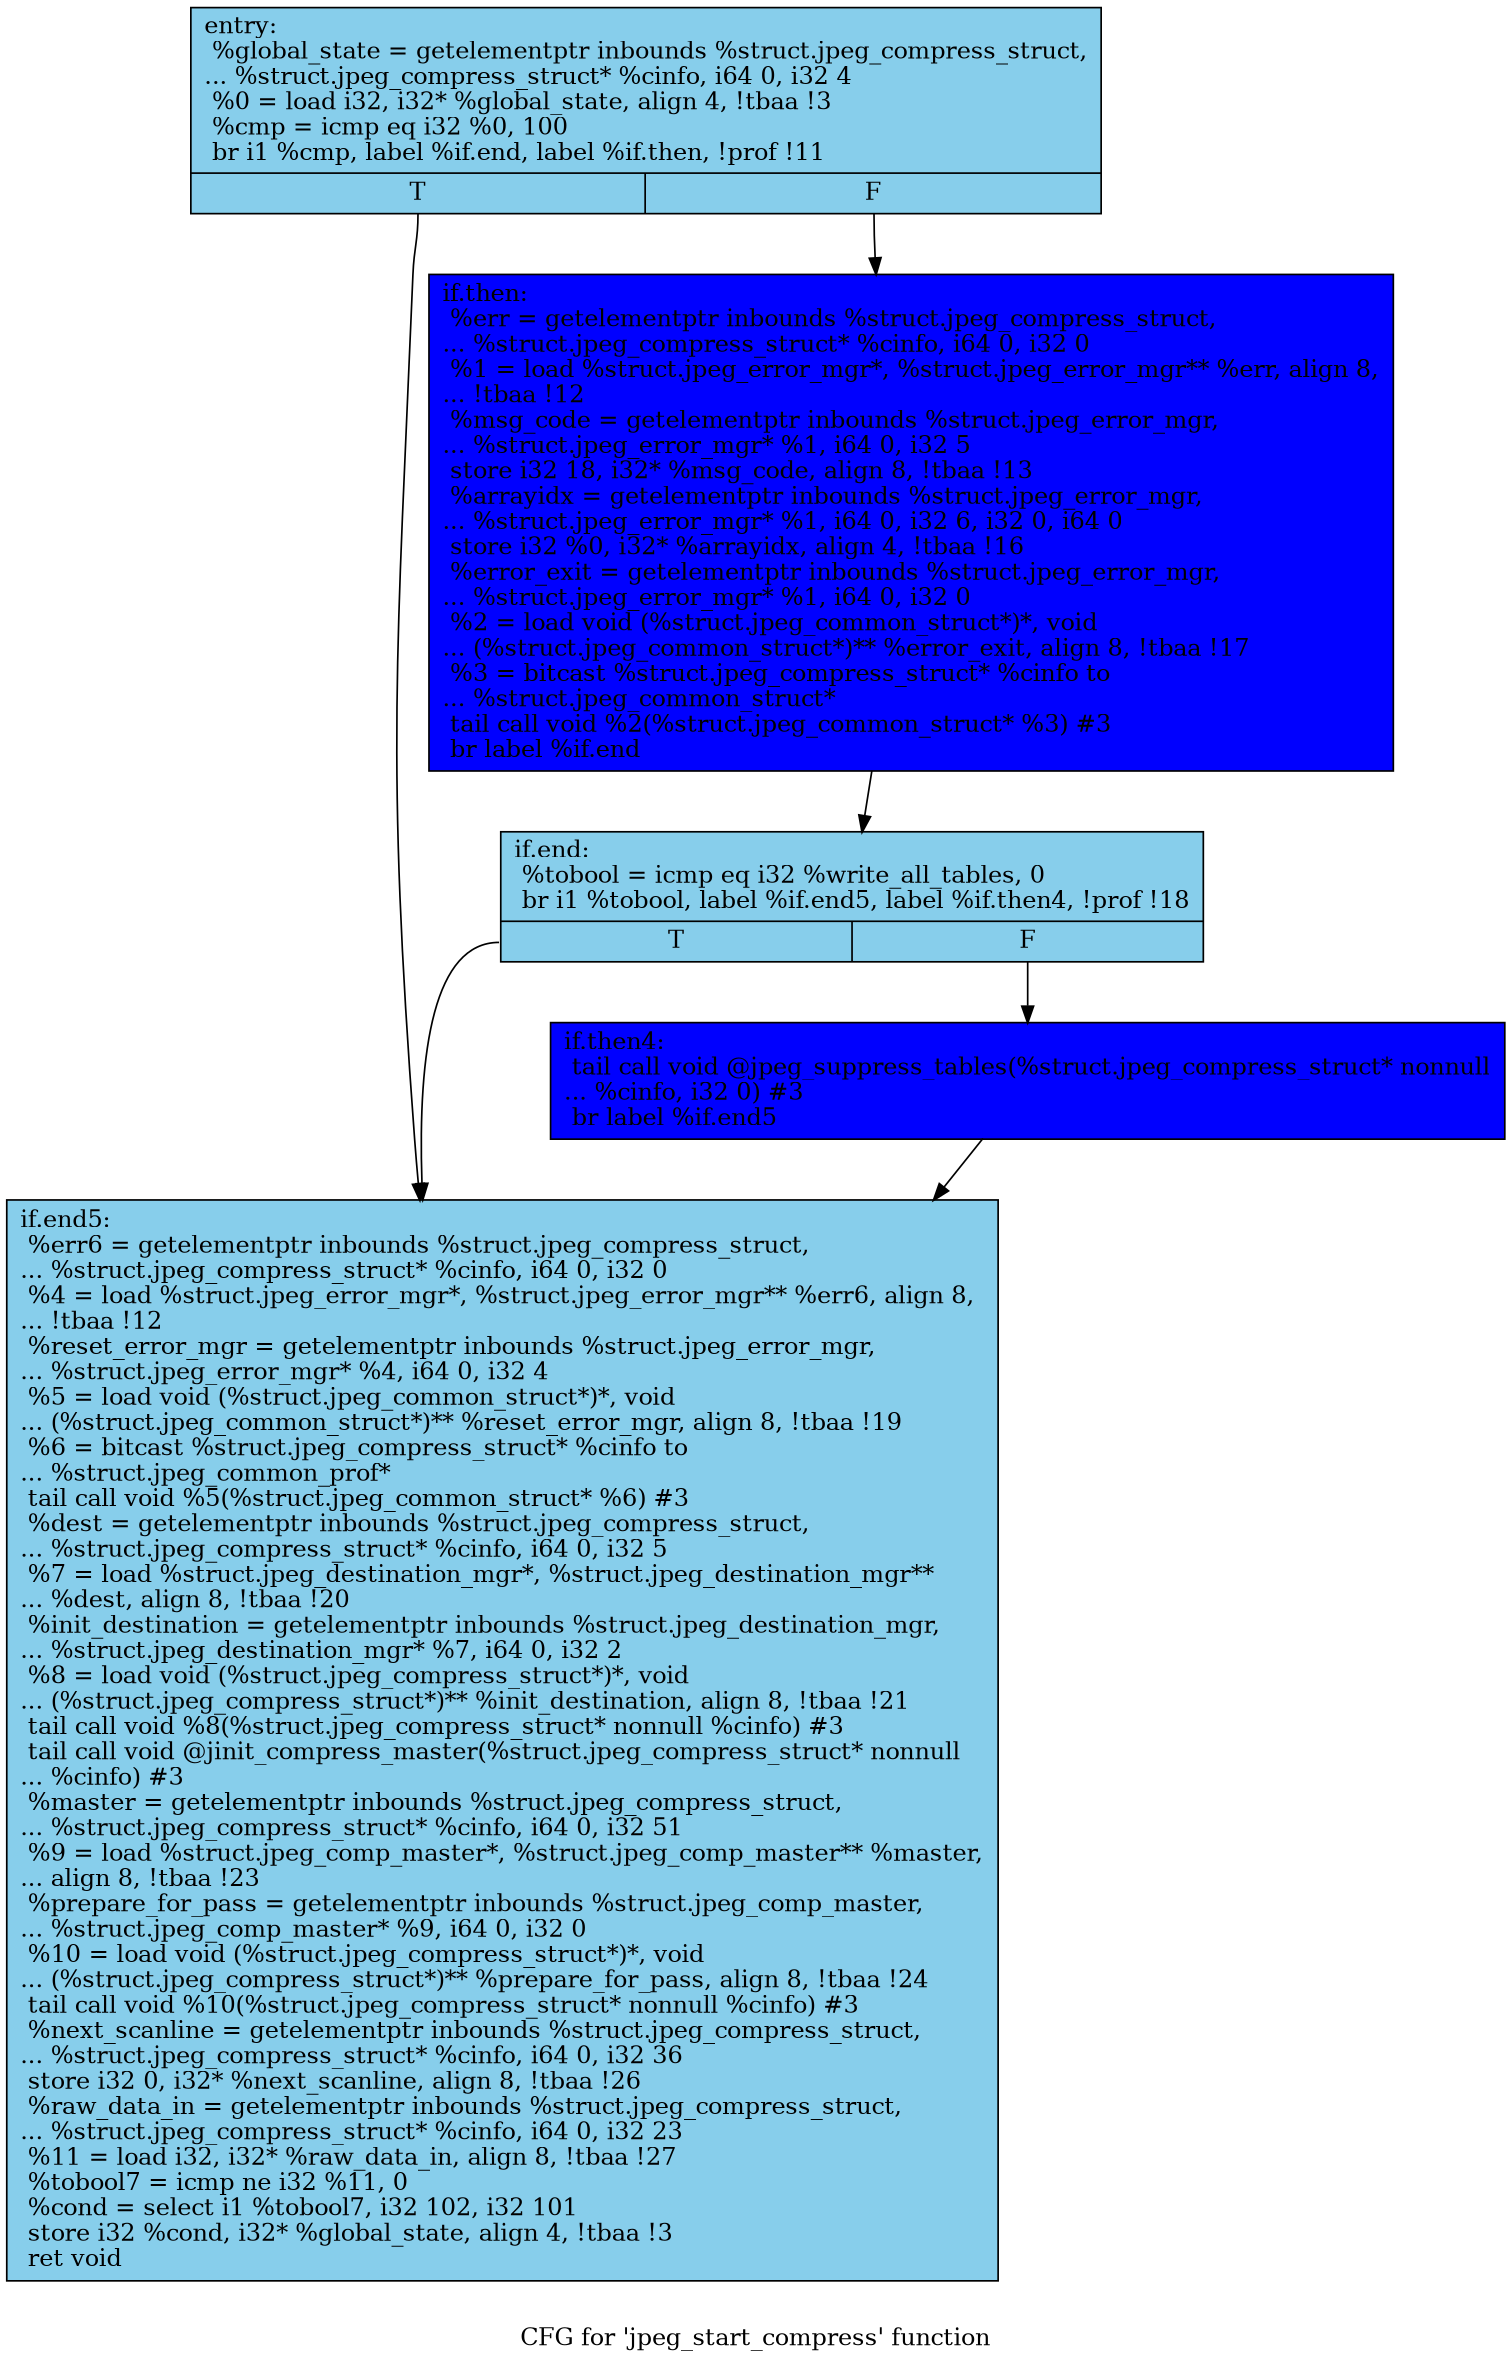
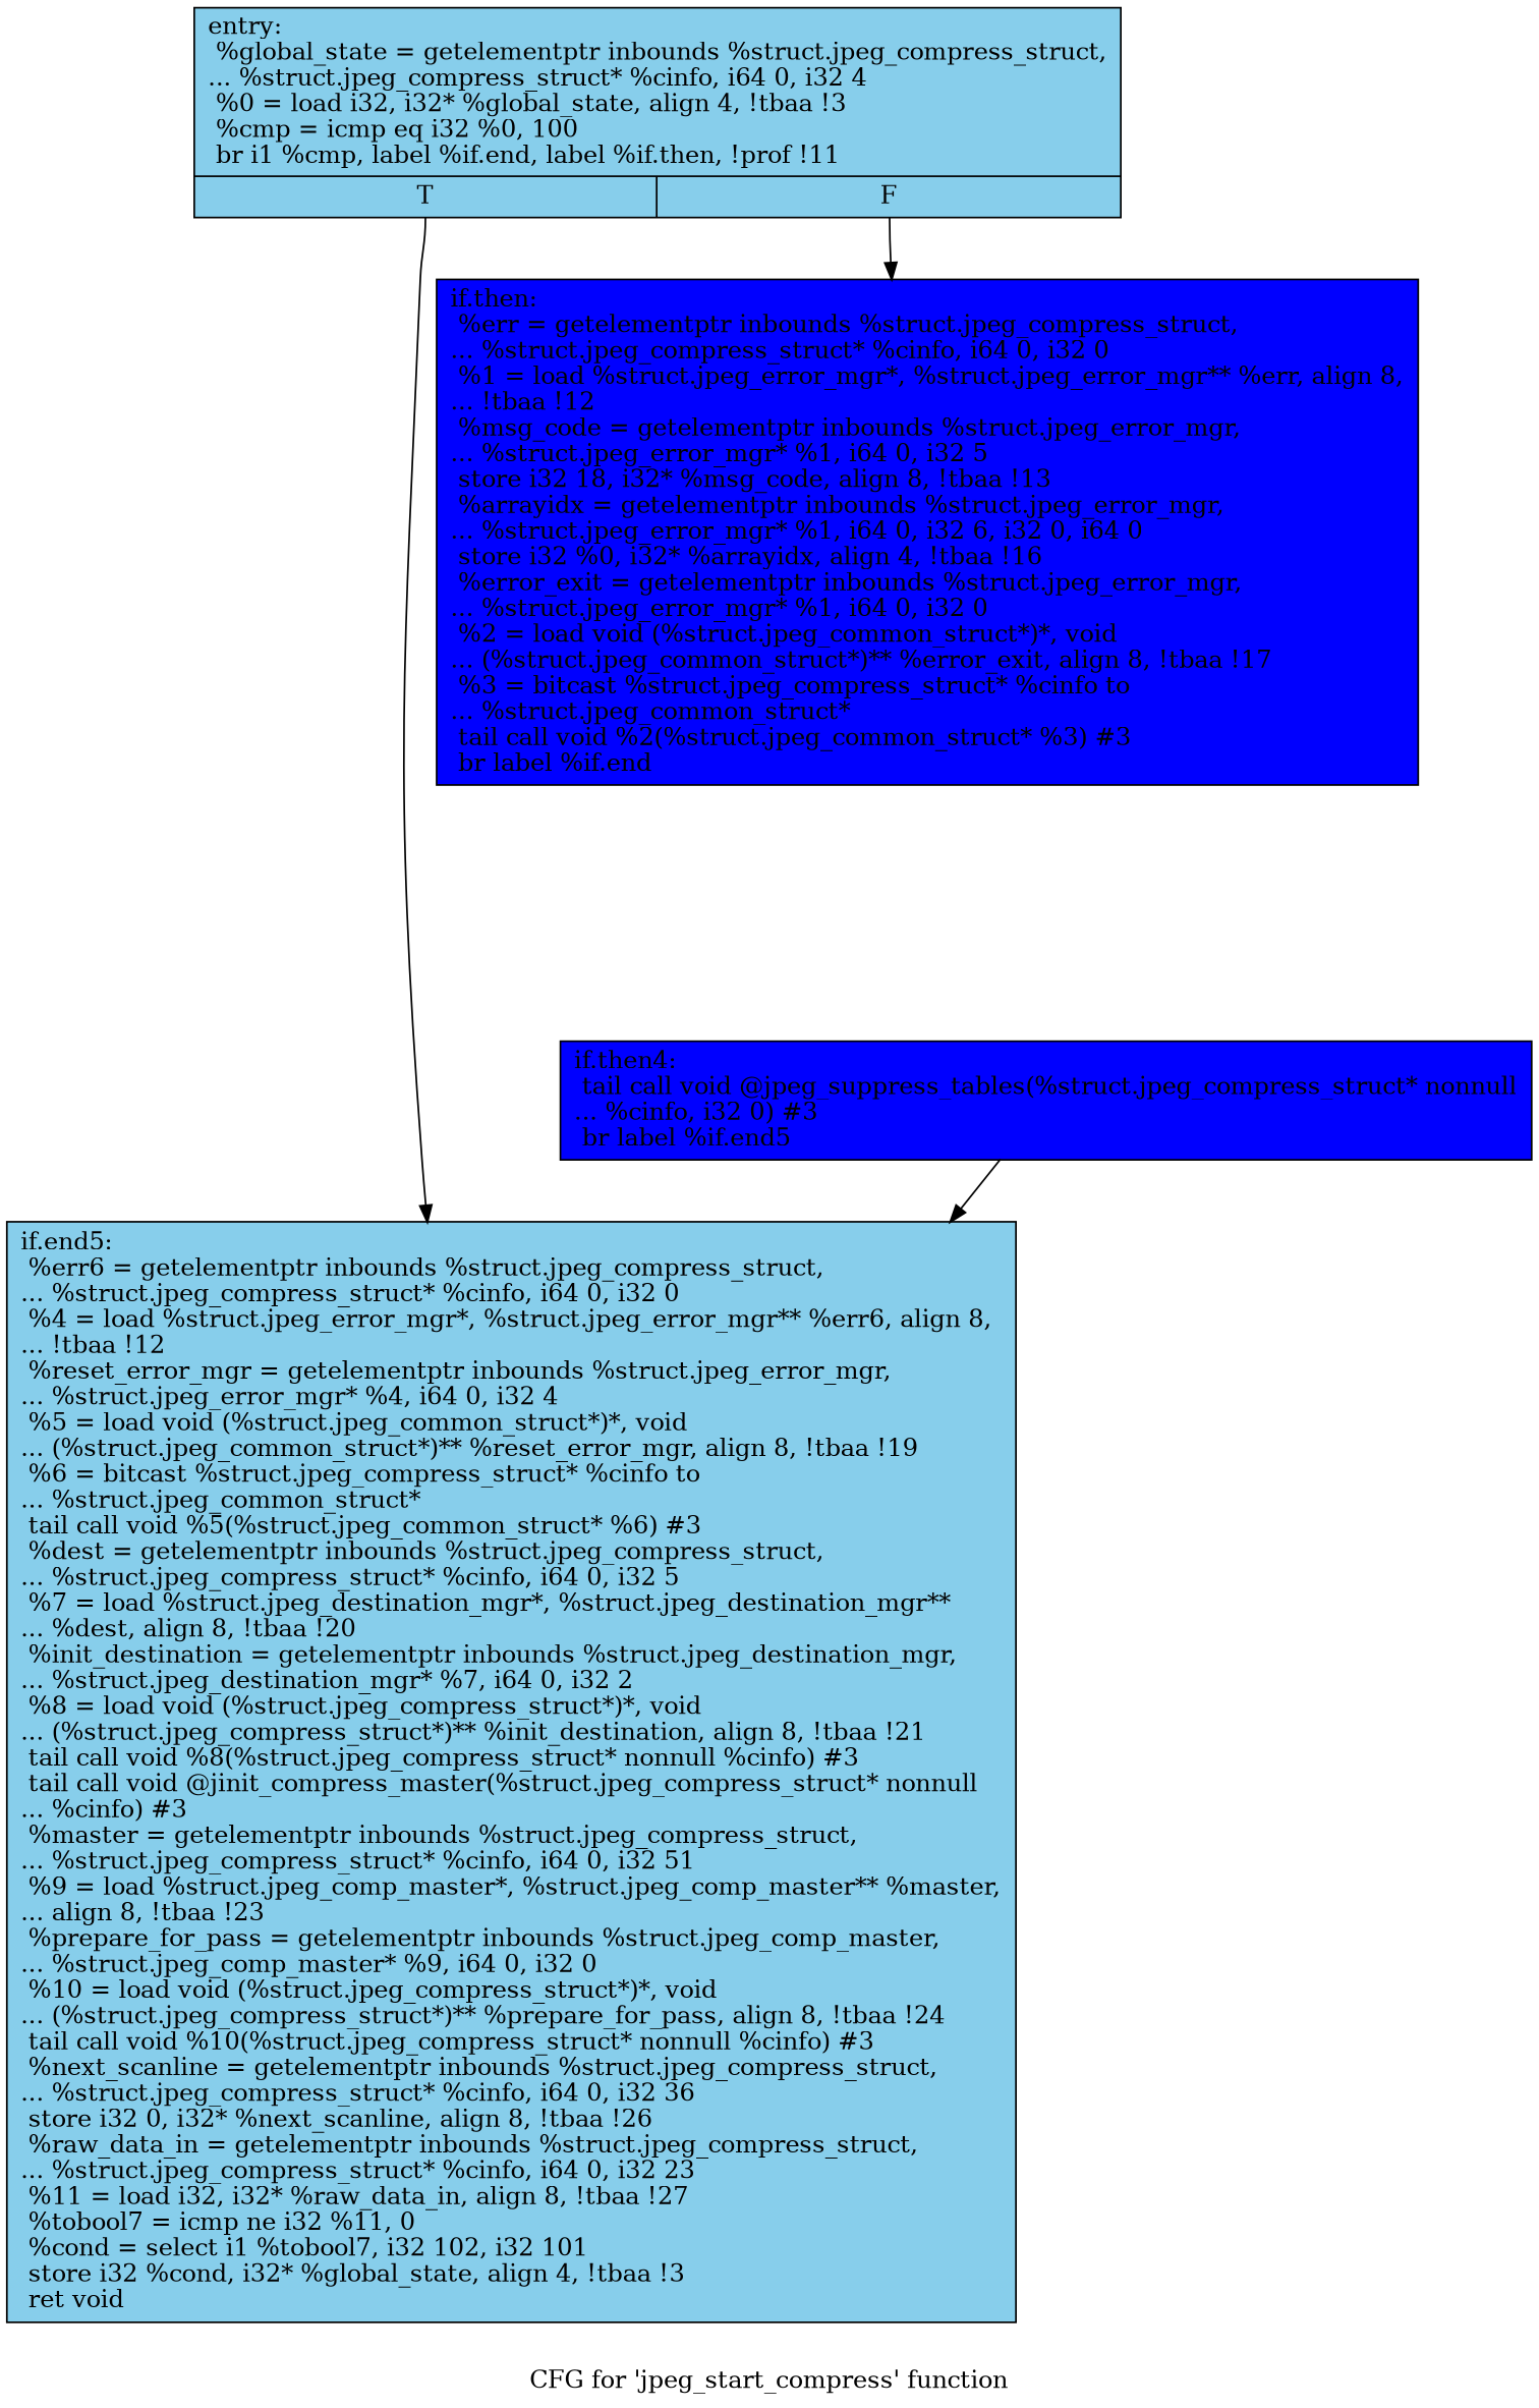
  digraph {
    label="CFG for 'jpeg_start_compress' function"
    node [fillcolor=skyblue shape=record style=filled]
    n1 [label="{entry:\l  %global_state = getelementptr inbounds %struct.jpeg_compress_struct,\l... %struct.jpeg_compress_struct* %cinfo, i64 0, i32 4\l  %0 = load i32, i32* %global_state, align 4, !tbaa !3\l  %cmp = icmp eq i32 %0, 100\l  br i1 %cmp, label %if.end, label %if.then, !prof !11\l|{<s0>T|<s1>F}}"]
    n2 [fillcolor=blue label="{if.then:                                          \l  %err = getelementptr inbounds %struct.jpeg_compress_struct,\l... %struct.jpeg_compress_struct* %cinfo, i64 0, i32 0\l  %1 = load %struct.jpeg_error_mgr*, %struct.jpeg_error_mgr** %err, align 8,\l... !tbaa !12\l  %msg_code = getelementptr inbounds %struct.jpeg_error_mgr,\l... %struct.jpeg_error_mgr* %1, i64 0, i32 5\l  store i32 18, i32* %msg_code, align 8, !tbaa !13\l  %arrayidx = getelementptr inbounds %struct.jpeg_error_mgr,\l... %struct.jpeg_error_mgr* %1, i64 0, i32 6, i32 0, i64 0\l  store i32 %0, i32* %arrayidx, align 4, !tbaa !16\l  %error_exit = getelementptr inbounds %struct.jpeg_error_mgr,\l... %struct.jpeg_error_mgr* %1, i64 0, i32 0\l  %2 = load void (%struct.jpeg_common_struct*)*, void\l... (%struct.jpeg_common_struct*)** %error_exit, align 8, !tbaa !17\l  %3 = bitcast %struct.jpeg_compress_struct* %cinfo to\l... %struct.jpeg_common_struct*\l  tail call void %2(%struct.jpeg_common_struct* %3) #3\l  br label %if.end\l}"]
-   n3 [label="{if.end5:                                          \l  %err6 = getelementptr inbounds %struct.jpeg_compress_struct,\l... %struct.jpeg_compress_struct* %cinfo, i64 0, i32 0\l  %4 = load %struct.jpeg_error_mgr*, %struct.jpeg_error_mgr** %err6, align 8,\l... !tbaa !12\l  %reset_error_mgr = getelementptr inbounds %struct.jpeg_error_mgr,\l... %struct.jpeg_error_mgr* %4, i64 0, i32 4\l  %5 = load void (%struct.jpeg_common_struct*)*, void\l... (%struct.jpeg_common_struct*)** %reset_error_mgr, align 8, !tbaa !19\l  %6 = bitcast %struct.jpeg_compress_struct* %cinfo to\l... %struct.jpeg_common_prof*\l  tail call void %5(%struct.jpeg_common_struct* %6) #3\l  %dest = getelementptr inbounds %struct.jpeg_compress_struct,\l... %struct.jpeg_compress_struct* %cinfo, i64 0, i32 5\l  %7 = load %struct.jpeg_destination_mgr*, %struct.jpeg_destination_mgr**\l... %dest, align 8, !tbaa !20\l  %init_destination = getelementptr inbounds %struct.jpeg_destination_mgr,\l... %struct.jpeg_destination_mgr* %7, i64 0, i32 2\l  %8 = load void (%struct.jpeg_compress_struct*)*, void\l... (%struct.jpeg_compress_struct*)** %init_destination, align 8, !tbaa !21\l  tail call void %8(%struct.jpeg_compress_struct* nonnull %cinfo) #3\l  tail call void @jinit_compress_master(%struct.jpeg_compress_struct* nonnull\l... %cinfo) #3\l  %master = getelementptr inbounds %struct.jpeg_compress_struct,\l... %struct.jpeg_compress_struct* %cinfo, i64 0, i32 51\l  %9 = load %struct.jpeg_comp_master*, %struct.jpeg_comp_master** %master,\l... align 8, !tbaa !23\l  %prepare_for_pass = getelementptr inbounds %struct.jpeg_comp_master,\l... %struct.jpeg_comp_master* %9, i64 0, i32 0\l  %10 = load void (%struct.jpeg_compress_struct*)*, void\l... (%struct.jpeg_compress_struct*)** %prepare_for_pass, align 8, !tbaa !24\l  tail call void %10(%struct.jpeg_compress_struct* nonnull %cinfo) #3\l  %next_scanline = getelementptr inbounds %struct.jpeg_compress_struct,\l... %struct.jpeg_compress_struct* %cinfo, i64 0, i32 36\l  store i32 0, i32* %next_scanline, align 8, !tbaa !26\l  %raw_data_in = getelementptr inbounds %struct.jpeg_compress_struct,\l... %struct.jpeg_compress_struct* %cinfo, i64 0, i32 23\l  %11 = load i32, i32* %raw_data_in, align 8, !tbaa !27\l  %tobool7 = icmp ne i32 %11, 0\l  %cond = select i1 %tobool7, i32 102, i32 101\l  store i32 %cond, i32* %global_state, align 4, !tbaa !3\l  ret void\l}"]
-   n4 [label="{if.end:                                           \l  %tobool = icmp eq i32 %write_all_tables, 0\l  br i1 %tobool, label %if.end5, label %if.then4, !prof !18\l|{<s0>T|<s1>F}}"]
+   n3 [label="{if.end5:                                          \l  %err6 = getelementptr inbounds %struct.jpeg_compress_struct,\l... %struct.jpeg_compress_struct* %cinfo, i64 0, i32 0\l  %4 = load %struct.jpeg_error_mgr*, %struct.jpeg_error_mgr** %err6, align 8,\l... !tbaa !12\l  %reset_error_mgr = getelementptr inbounds %struct.jpeg_error_mgr,\l... %struct.jpeg_error_mgr* %4, i64 0, i32 4\l  %5 = load void (%struct.jpeg_common_struct*)*, void\l... (%struct.jpeg_common_struct*)** %reset_error_mgr, align 8, !tbaa !19\l  %6 = bitcast %struct.jpeg_compress_struct* %cinfo to\l... %struct.jpeg_common_struct*\l  tail call void %5(%struct.jpeg_common_struct* %6) #3\l  %dest = getelementptr inbounds %struct.jpeg_compress_struct,\l... %struct.jpeg_compress_struct* %cinfo, i64 0, i32 5\l  %7 = load %struct.jpeg_destination_mgr*, %struct.jpeg_destination_mgr**\l... %dest, align 8, !tbaa !20\l  %init_destination = getelementptr inbounds %struct.jpeg_destination_mgr,\l... %struct.jpeg_destination_mgr* %7, i64 0, i32 2\l  %8 = load void (%struct.jpeg_compress_struct*)*, void\l... (%struct.jpeg_compress_struct*)** %init_destination, align 8, !tbaa !21\l  tail call void %8(%struct.jpeg_compress_struct* nonnull %cinfo) #3\l  tail call void @jinit_compress_master(%struct.jpeg_compress_struct* nonnull\l... %cinfo) #3\l  %master = getelementptr inbounds %struct.jpeg_compress_struct,\l... %struct.jpeg_compress_struct* %cinfo, i64 0, i32 51\l  %9 = load %struct.jpeg_comp_master*, %struct.jpeg_comp_master** %master,\l... align 8, !tbaa !23\l  %prepare_for_pass = getelementptr inbounds %struct.jpeg_comp_master,\l... %struct.jpeg_comp_master* %9, i64 0, i32 0\l  %10 = load void (%struct.jpeg_compress_struct*)*, void\l... (%struct.jpeg_compress_struct*)** %prepare_for_pass, align 8, !tbaa !24\l  tail call void %10(%struct.jpeg_compress_struct* nonnull %cinfo) #3\l  %next_scanline = getelementptr inbounds %struct.jpeg_compress_struct,\l... %struct.jpeg_compress_struct* %cinfo, i64 0, i32 36\l  store i32 0, i32* %next_scanline, align 8, !tbaa !26\l  %raw_data_in = getelementptr inbounds %struct.jpeg_compress_struct,\l... %struct.jpeg_compress_struct* %cinfo, i64 0, i32 23\l  %11 = load i32, i32* %raw_data_in, align 8, !tbaa !27\l  %tobool7 = icmp ne i32 %11, 0\l  %cond = select i1 %tobool7, i32 102, i32 101\l  store i32 %cond, i32* %global_state, align 4, !tbaa !3\l  ret void\l}"]
    n5 [fillcolor=blue label="{if.then4:                                         \l  tail call void @jpeg_suppress_tables(%struct.jpeg_compress_struct* nonnull\l... %cinfo, i32 0) #3\l  br label %if.end5\l}"]
    n1 -> n2 [tailport=s1]
    n1 -> n3 [tailport=s0]
-   n2 -> n4
-   n4 -> n3 [tailport=s0]
-   n4 -> n5 [tailport=s1]
    n5 -> n3
  }
